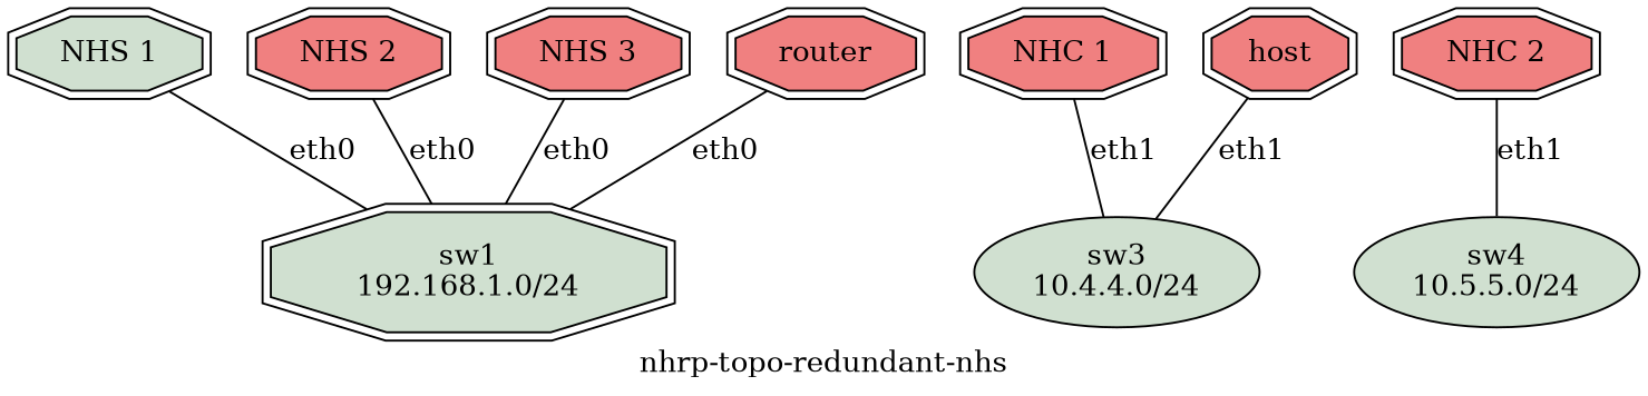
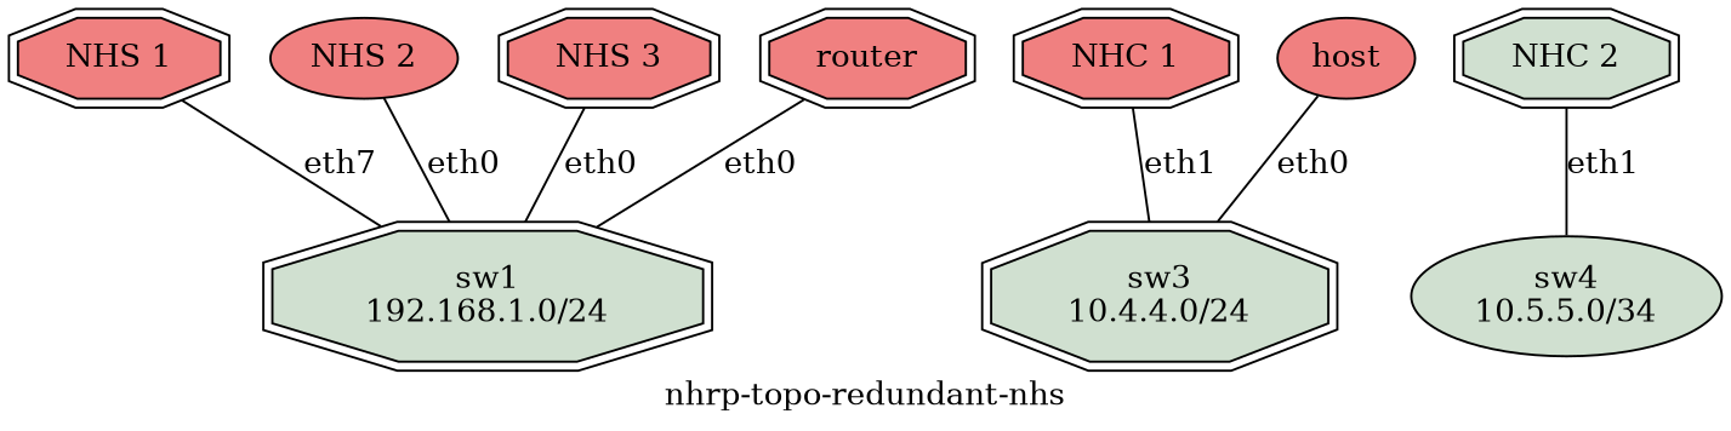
  graph {
    label="nhrp-topo-redundant-nhs"
    node [fillcolor="#f08080" shape=doubleoctagon style=filled]
-   n1 [fillcolor="#d0e0d0" label="NHS 1"]
+   n1 [label="NHS 1"]
    n2 [fillcolor="#d0e0d0" label="sw1\n192.168.1.0/24"]
-   n3 [label="NHS 2"]
+   n3 [label="NHS 2" shape=ellipse]
    n4 [label="NHS 3"]
    n5 [label="NHC 1"]
-   n6 [fillcolor="#d0e0d0" label="sw3\n10.4.4.0/24" shape=oval]
-   n7 [label="NHC 2"]
-   n8 [fillcolor="#d0e0d0" label="sw4\n10.5.5.0/24" shape=oval]
+   n6 [fillcolor="#d0e0d0" label="sw3\n10.4.4.0/24"]
+   n7 [fillcolor="#d0e0d0" label="NHC 2"]
+   n8 [fillcolor="#d0e0d0" label="sw4\n10.5.5.0/34" shape=oval]
    n9 [label=router]
-   n10 [label=host]
-   n1 -- n2 [label=eth0]
+   n10 [label=host shape=ellipse]
+   n1 -- n2 [label=eth7]
    n3 -- n2 [label=eth0]
    n4 -- n2 [label=eth0]
    n5 -- n6 [label=eth1]
    n7 -- n8 [label=eth1]
    n9 -- n2 [label=eth0]
-   n10 -- n6 [label=eth1]
+   n10 -- n6 [label=eth0]
  }
